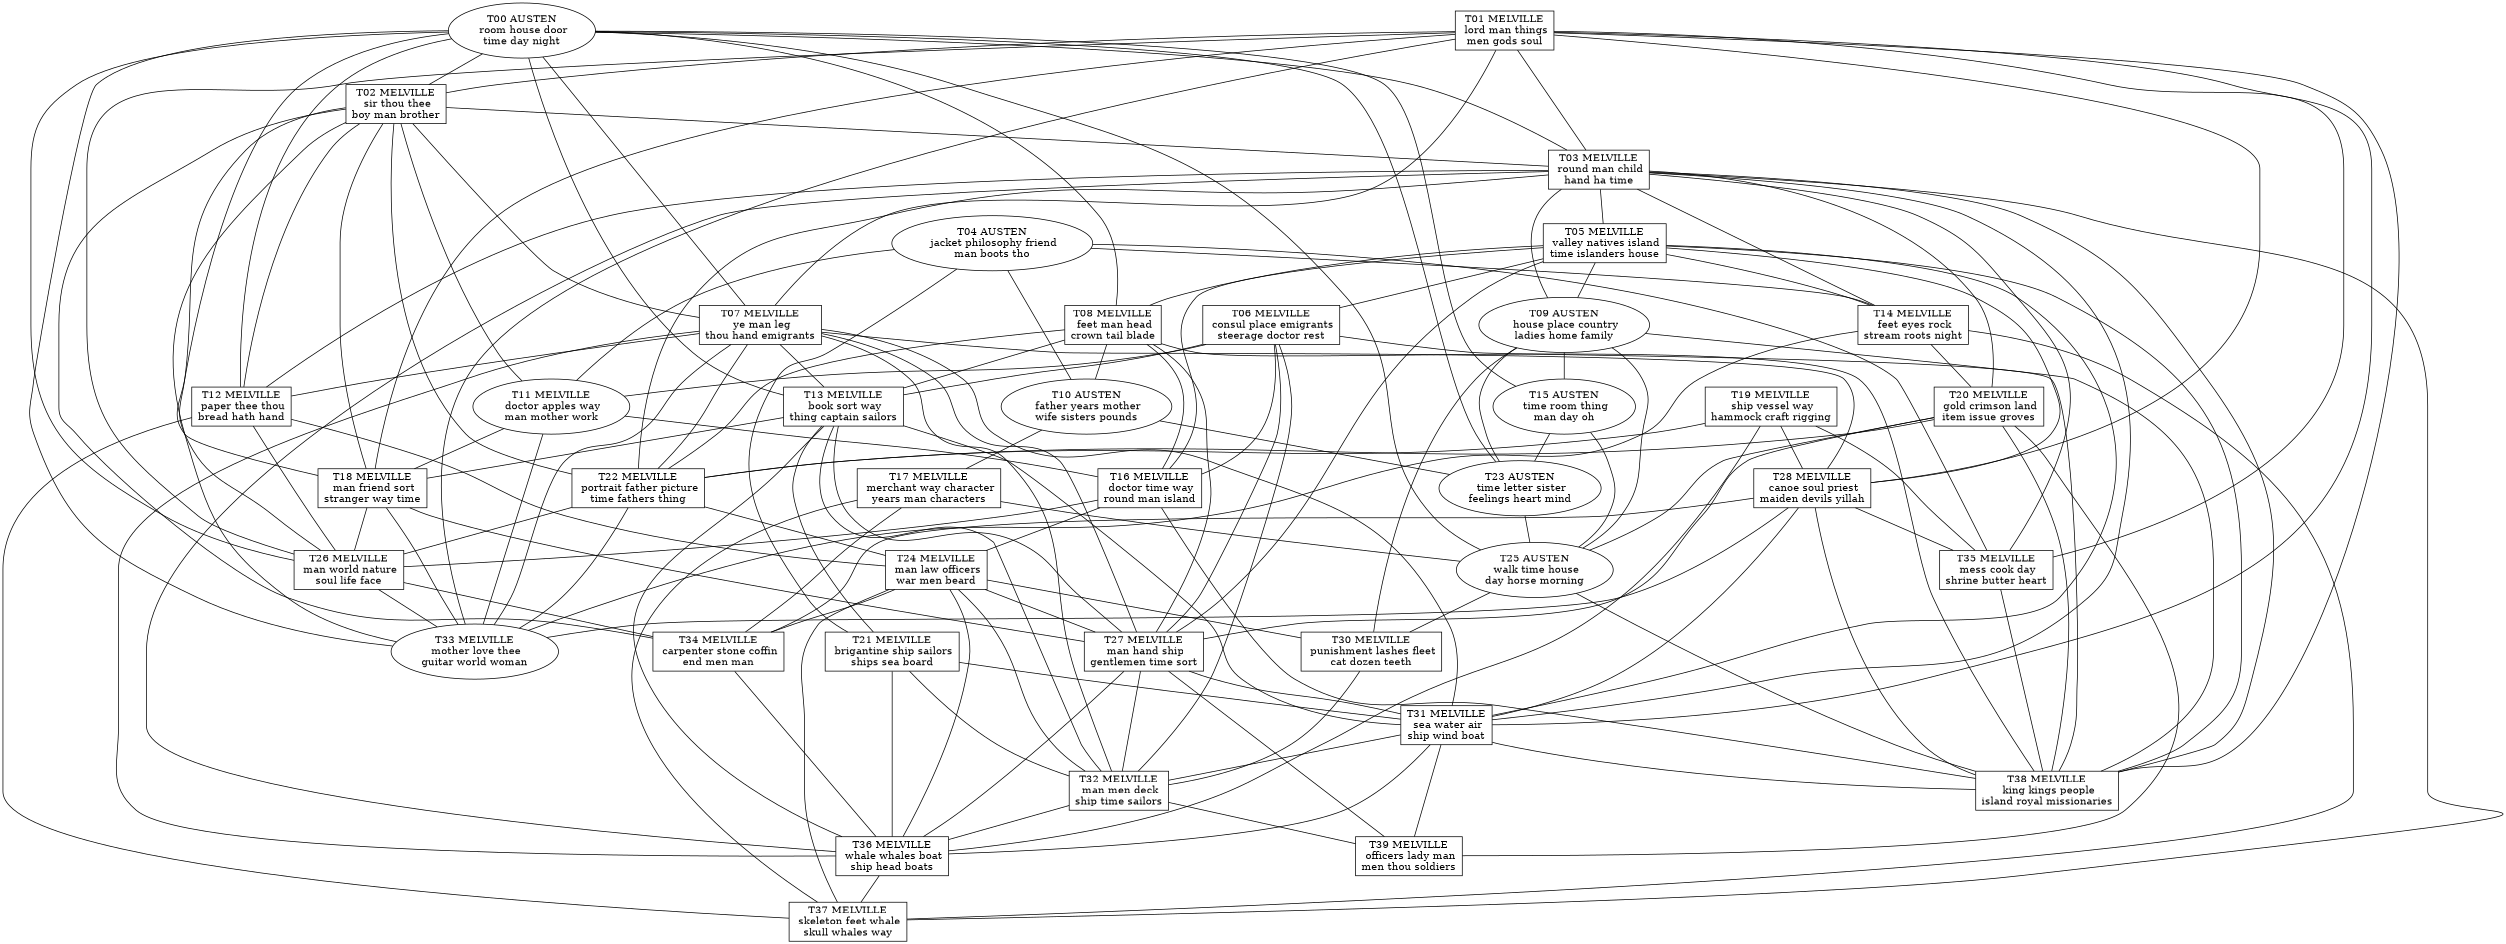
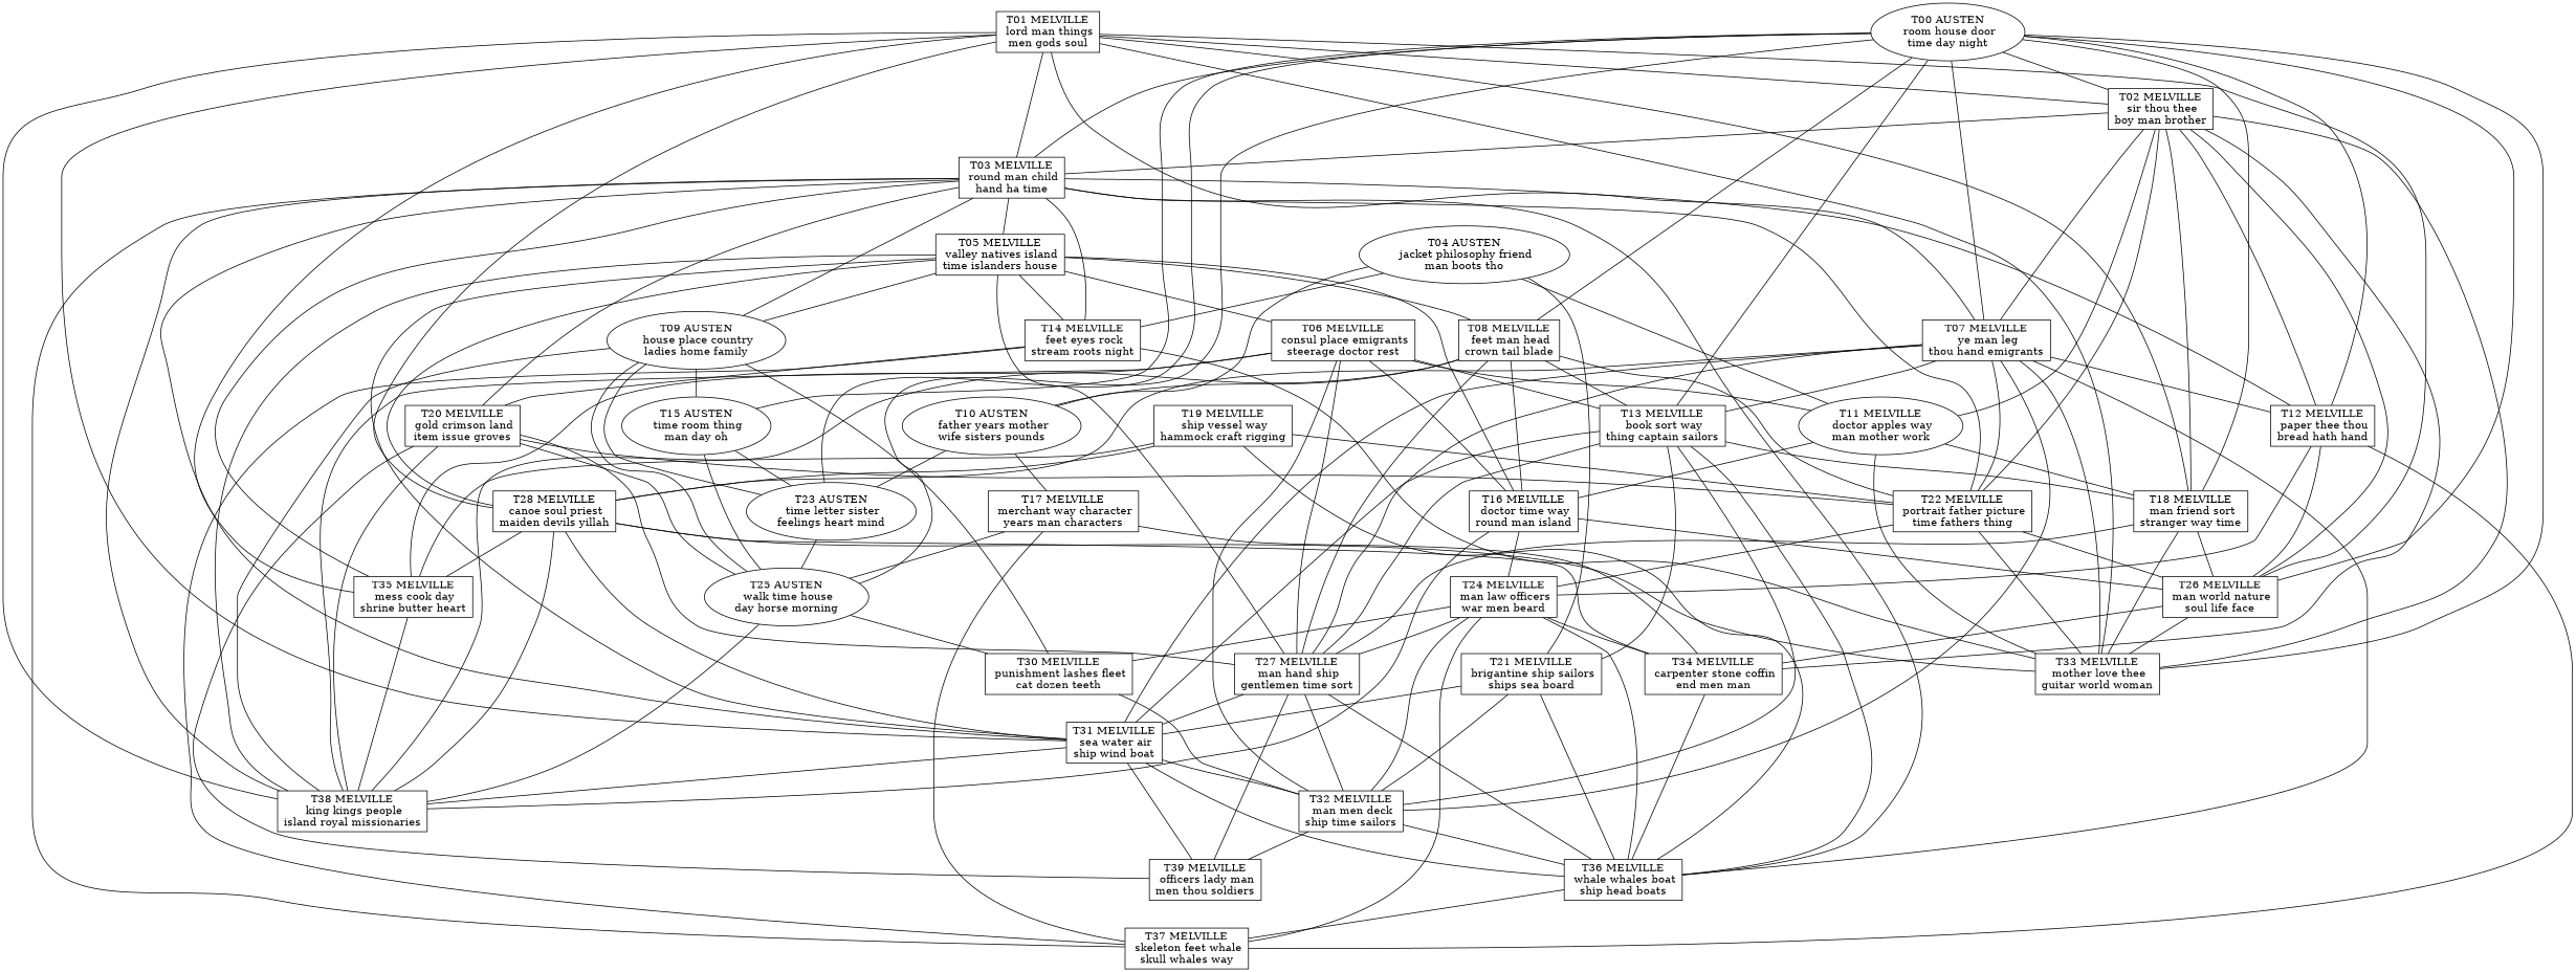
  graph {
    node [shape=rectangle]
    n1 [label="T00 AUSTEN\n room house door\ntime day night" shape=ellipse]
    n2 [label="T02 MELVILLE\n sir thou thee\nboy man brother"]
    n3 [label="T03 MELVILLE\n round man child\nhand ha time"]
    n4 [label="T07 MELVILLE\n ye man leg\nthou hand emigrants"]
    n5 [label="T08 MELVILLE\n feet man head\ncrown tail blade"]
    n6 [label="T12 MELVILLE\n paper thee thou\nbread hath hand"]
    n7 [label="T13 MELVILLE\n book sort way\nthing captain sailors"]
    n8 [label="T15 AUSTEN\n time room thing\nman day oh" shape=ellipse]
    n9 [label="T18 MELVILLE\n man friend sort\nstranger way time"]
    n10 [label="T23 AUSTEN\n time letter sister\nfeelings heart mind" shape=ellipse]
    n11 [label="T25 AUSTEN\n walk time house\nday horse morning" shape=ellipse]
    n12 [label="T26 MELVILLE\n man world nature\nsoul life face"]
-   n13 [label="T33 MELVILLE\n mother love thee\nguitar world woman" shape=ellipse]
+   n13 [label="T33 MELVILLE\n mother love thee\nguitar world woman"]
    n14 [label="T11 MELVILLE\n doctor apples way\nman mother work" shape=ellipse]
    n15 [label="T22 MELVILLE\n portrait father picture\ntime fathers thing"]
    n16 [label="T34 MELVILLE\n carpenter stone coffin\nend men man"]
    n17 [label="T31 MELVILLE\n sea water air\nship wind boat"]
    n18 [label="T35 MELVILLE\n mess cook day\nshrine butter heart"]
    n19 [label="T38 MELVILLE\n king kings people\nisland royal missionaries"]
    n20 [label="T05 MELVILLE\n valley natives island\ntime islanders house"]
    n21 [label="T09 AUSTEN\n house place country\nladies home family" shape=ellipse]
    n22 [label="T14 MELVILLE\n feet eyes rock\nstream roots night"]
    n23 [label="T20 MELVILLE\n gold crimson land\nitem issue groves"]
    n24 [label="T36 MELVILLE\n whale whales boat\nship head boats"]
    n25 [label="T37 MELVILLE\n skeleton feet whale\nskull whales way"]
    n26 [label="T28 MELVILLE\n canoe soul priest\nmaiden devils yillah"]
    n27 [label="T27 MELVILLE\n man hand ship\ngentlemen time sort"]
    n28 [label="T32 MELVILLE\n man men deck\nship time sailors"]
    n29 [label="T10 AUSTEN\n father years mother\nwife sisters pounds" shape=ellipse]
    n30 [label="T16 MELVILLE\n doctor time way\nround man island"]
    n31 [label="T24 MELVILLE\n man law officers\nwar men beard"]
    n32 [label="T21 MELVILLE\n brigantine ship sailors\nships sea board"]
    n33 [label="T30 MELVILLE\n punishment lashes fleet\ncat dozen teeth"]
    n34 [label="T01 MELVILLE\n lord man things\nmen gods soul"]
    n35 [label="T39 MELVILLE\n officers lady man\nmen thou soldiers"]
    n36 [label="T06 MELVILLE\n consul place emigrants\nsteerage doctor rest"]
    n37 [label="T04 AUSTEN\n jacket philosophy friend\nman boots tho" shape=ellipse]
    n38 [label="T17 MELVILLE\n merchant way character\nyears man characters"]
    n39 [label="T19 MELVILLE\n ship vessel way\nhammock craft rigging"]
    n1 -- n2
    n1 -- n3
    n1 -- n4
    n1 -- n5
    n1 -- n6
    n1 -- n7
    n1 -- n8
    n1 -- n9
    n1 -- n10
    n1 -- n11
    n1 -- n12
    n1 -- n13
    n2 -- n3
    n2 -- n4
    n2 -- n6
    n2 -- n9
    n2 -- n12
    n2 -- n13
    n2 -- n14
    n2 -- n15
    n2 -- n16
    n3 -- n6
    n3 -- n15
    n3 -- n17
    n3 -- n18
    n3 -- n19
    n3 -- n20
    n3 -- n21
    n3 -- n22
    n3 -- n23
    n3 -- n24
    n3 -- n25
    n4 -- n6
    n4 -- n7
    n4 -- n13
    n4 -- n15
    n4 -- n17
    n4 -- n24
    n4 -- n26
    n4 -- n27
    n4 -- n28
    n5 -- n7
    n5 -- n15
    n5 -- n19
    n5 -- n27
    n5 -- n29
    n5 -- n30
    n6 -- n12
    n6 -- n25
    n6 -- n31
    n7 -- n9
    n7 -- n17
    n7 -- n24
    n7 -- n27
    n7 -- n28
    n7 -- n32
    n8 -- n10
    n8 -- n11
    n9 -- n12
    n9 -- n13
    n9 -- n27
    n10 -- n11
    n11 -- n19
    n11 -- n33
    n12 -- n13
    n12 -- n16
    n14 -- n9
    n14 -- n13
    n14 -- n30
    n15 -- n12
    n15 -- n13
    n15 -- n31
    n16 -- n24
    n17 -- n19
    n17 -- n24
    n17 -- n28
    n17 -- n35
    n18 -- n19
    n20 -- n5
    n20 -- n17
    n20 -- n19
    n20 -- n21
    n20 -- n22
    n20 -- n26
    n20 -- n27
    n20 -- n30
    n20 -- n36
    n21 -- n8
    n21 -- n10
    n21 -- n11
    n21 -- n19
    n21 -- n33
    n22 -- n13
    n22 -- n23
    n22 -- n25
    n23 -- n11
    n23 -- n15
    n23 -- n19
    n23 -- n27
    n23 -- n35
    n24 -- n25
    n26 -- n13
    n26 -- n16
    n26 -- n17
    n26 -- n18
    n26 -- n19
    n27 -- n17
    n27 -- n24
    n27 -- n28
    n27 -- n35
    n28 -- n24
    n28 -- n35
    n29 -- n10
    n29 -- n38
    n30 -- n12
    n30 -- n19
    n30 -- n31
    n31 -- n16
    n31 -- n24
    n31 -- n25
    n31 -- n27
    n31 -- n28
    n31 -- n33
    n32 -- n17
    n32 -- n24
    n32 -- n28
    n33 -- n28
    n34 -- n2
    n34 -- n3
    n34 -- n4
    n34 -- n9
    n34 -- n12
    n34 -- n13
    n34 -- n17
    n34 -- n18
    n34 -- n19
    n34 -- n26
    n36 -- n7
    n36 -- n14
-   n37 -- n18
+   n36 -- n18
    n36 -- n19
    n36 -- n27
    n36 -- n28
    n36 -- n30
    n37 -- n14
    n37 -- n22
    n37 -- n29
    n37 -- n32
    n38 -- n11
    n38 -- n16
    n38 -- n25
    n39 -- n15
    n39 -- n18
    n39 -- n24
    n39 -- n26
  }
